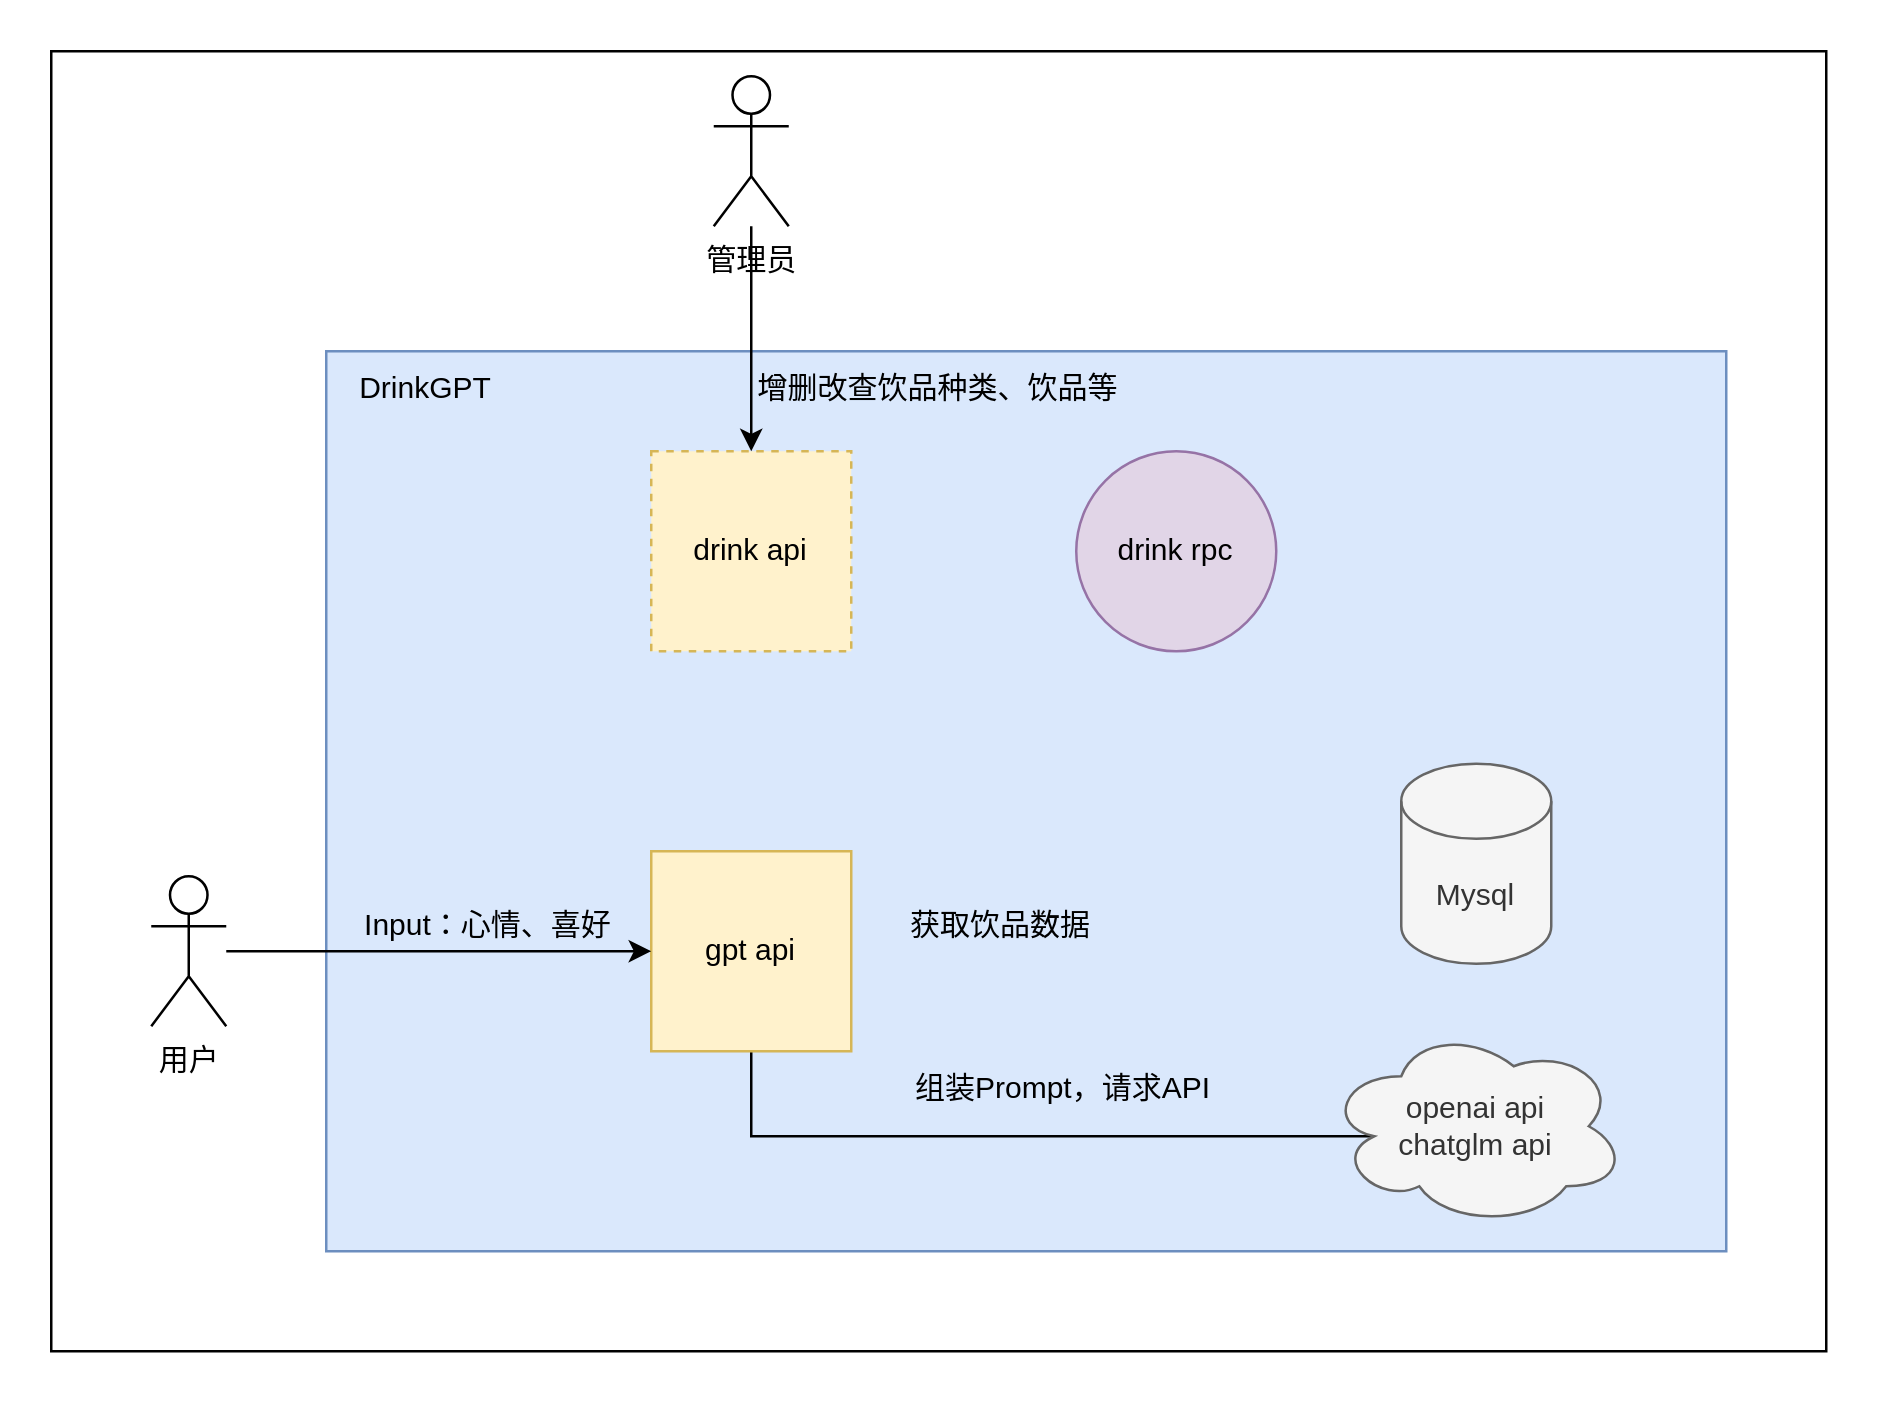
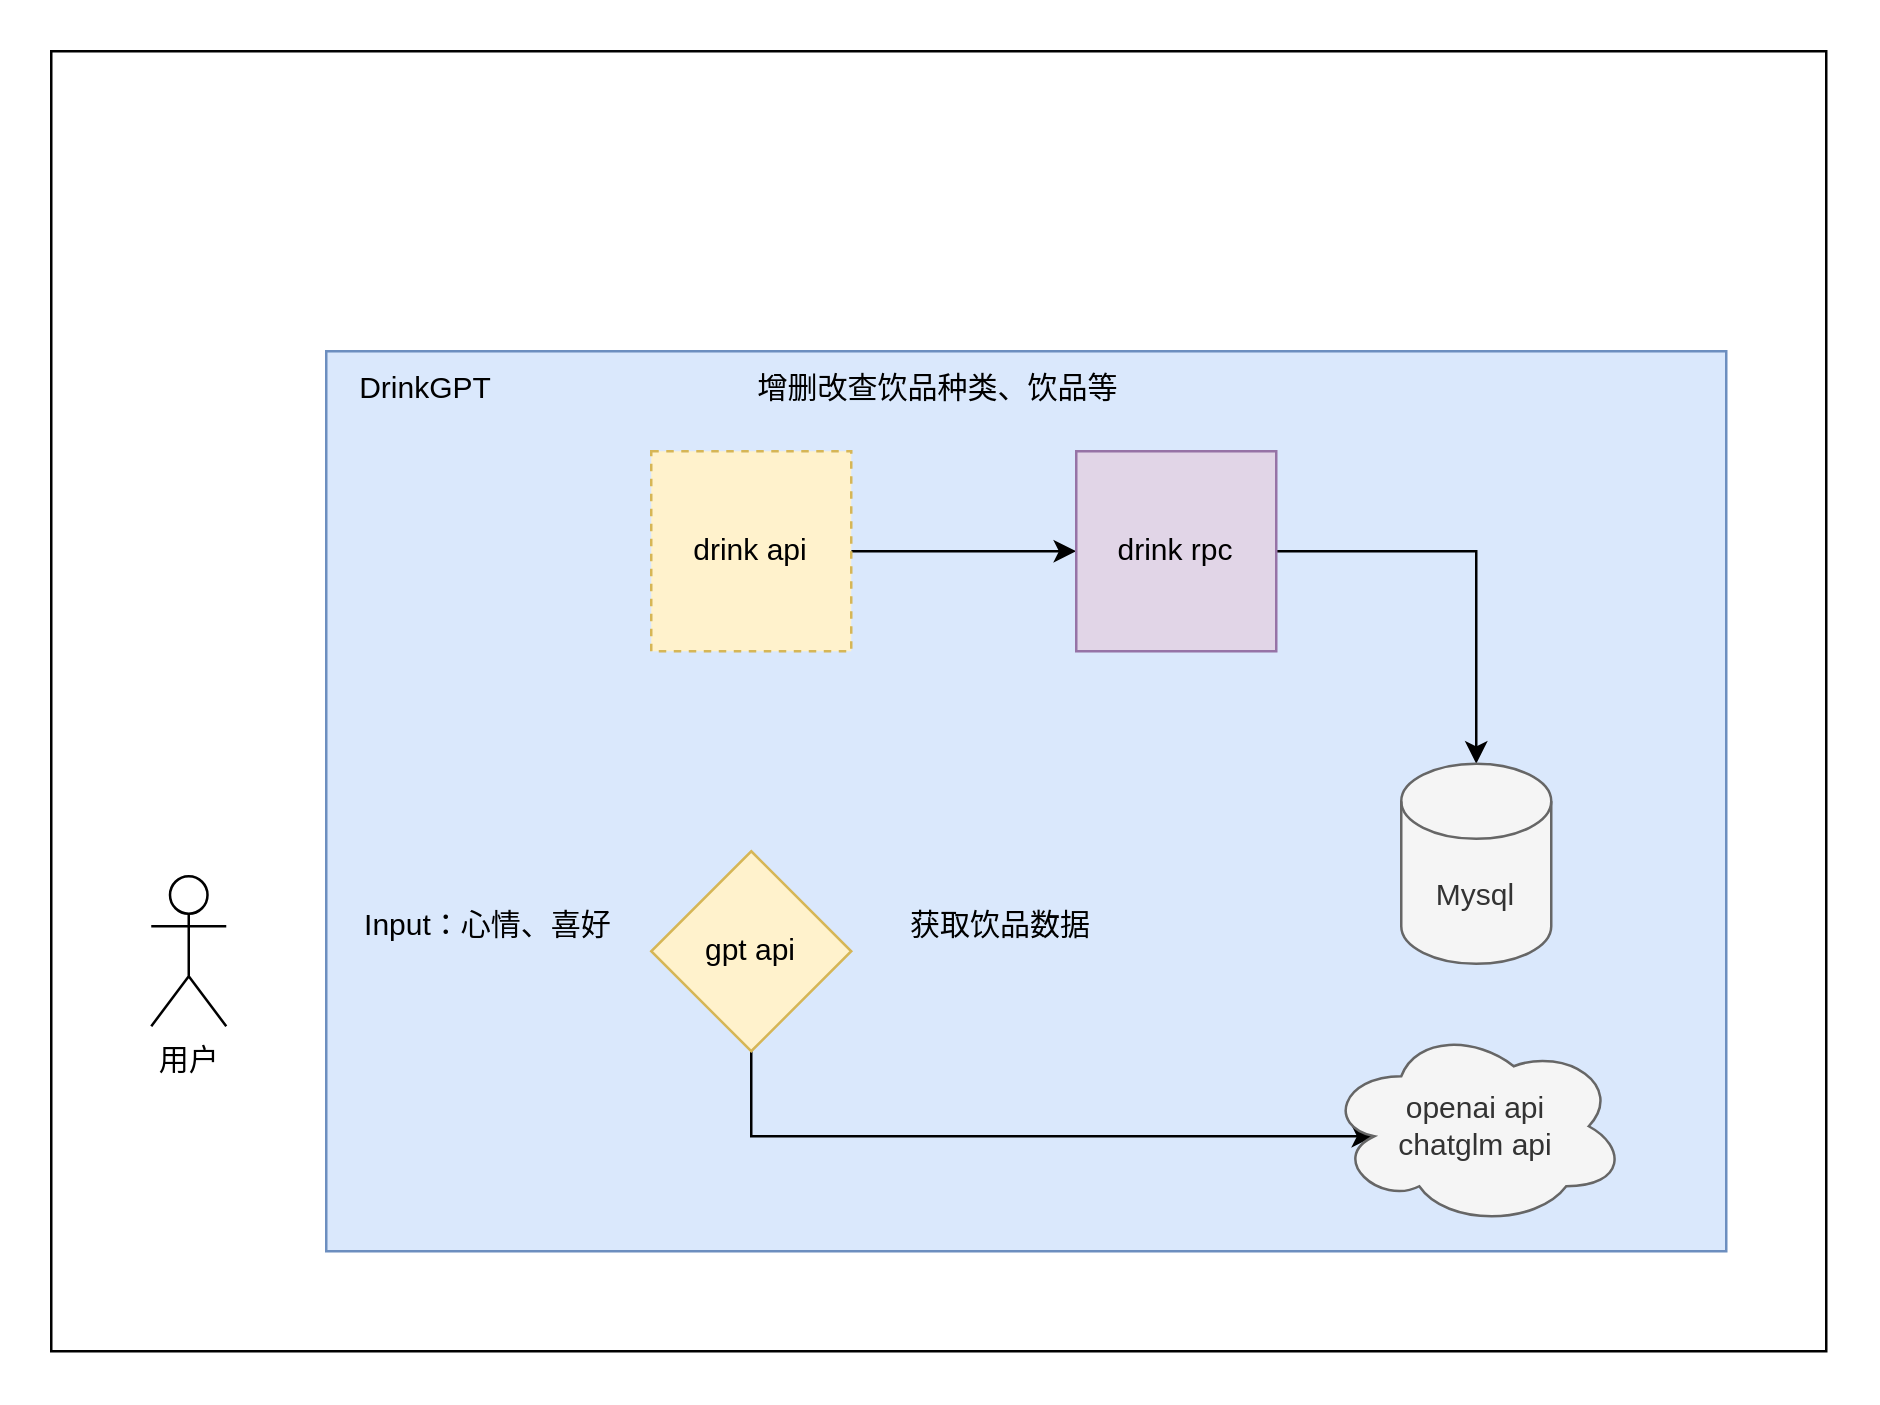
  <mxCell id="0" />
  <mxCell id="1" parent="0" />
  <mxCell id="2" value="" style="rounded=0;whiteSpace=wrap;html=1;" vertex="1" parent="1"><mxGeometry x="20" width="710" height="520" as="geometry" y="20" /></mxCell>
  <mxCell id="3" value="" style="rounded=0;whiteSpace=wrap;html=1;fillColor=#dae8fc;strokeColor=#6c8ebf;" vertex="1" parent="1"><mxGeometry x="130" y="140" width="560" height="360" as="geometry" /></mxCell>
- <mxCell id="4" style="edgeStyle=orthogonalEdgeStyle;rounded=0;orthogonalLoop=1;jettySize=auto;html=1;exitX=0.5;exitY=1;exitDx=0;exitDy=0;entryX=0.16;entryY=0.55;entryDx=0;entryDy=0;entryPerimeter=0;endArrow=none;" edge="1" parent="1" source="5" target="18"><mxGeometry relative="1" as="geometry" /></mxCell>
- <mxCell id="5" value="gpt api" style="whiteSpace=wrap;html=1;aspect=fixed;fillColor=#fff2cc;strokeColor=#d6b656;" vertex="1" parent="1"><mxGeometry x="260" y="340" width="80" height="80" as="geometry" /></mxCell>
+ <mxCell id="4" style="edgeStyle=orthogonalEdgeStyle;rounded=0;orthogonalLoop=1;jettySize=auto;html=1;exitX=0.5;exitY=1;exitDx=0;exitDy=0;entryX=0.16;entryY=0.55;entryDx=0;entryDy=0;entryPerimeter=0;" edge="1" parent="1" source="5" target="18"><mxGeometry relative="1" as="geometry" /></mxCell>
+ <mxCell id="5" value="gpt api" style="rhombus;whiteSpace=wrap;html=1;aspect=fixed;fillColor=#fff2cc;strokeColor=#d6b656;" vertex="1" parent="1"><mxGeometry x="260" y="340" width="80" height="80" as="geometry" /></mxCell>
  <mxCell id="6" value="DrinkGPT" style="text;html=1;strokeColor=none;fillColor=none;align=center;verticalAlign=middle;whiteSpace=wrap;rounded=0;" vertex="1" parent="1"><mxGeometry x="140" y="140" width="60" height="30" as="geometry" /></mxCell>
+ <mxCell id="7" style="edgeStyle=orthogonalEdgeStyle;rounded=0;orthogonalLoop=1;jettySize=auto;html=1;exitX=1;exitY=0.5;exitDx=0;exitDy=0;" edge="1" parent="1" source="8" target="10"><mxGeometry relative="1" as="geometry" /></mxCell>
  <mxCell id="8" value="drink api" style="whiteSpace=wrap;html=1;aspect=fixed;fillColor=#fff2cc;strokeColor=#d6b656;dashed=1;" vertex="1" parent="1"><mxGeometry x="260" y="180" width="80" height="80" as="geometry" /></mxCell>
- <mxCell id="10" value="drink rpc" style="ellipse;whiteSpace=wrap;html=1;aspect=fixed;fillColor=#e1d5e7;strokeColor=#9673a6;" vertex="1" parent="1"><mxGeometry x="430" y="180" width="80" height="80" as="geometry" /></mxCell>
- <mxCell id="11" value="" style="edgeStyle=orthogonalEdgeStyle;rounded=0;orthogonalLoop=1;jettySize=auto;html=1;" edge="1" parent="1" source="12" target="8"><mxGeometry relative="1" as="geometry" /></mxCell>
- <mxCell id="12" value="管理员&lt;br&gt;" style="shape=umlActor;verticalLabelPosition=bottom;verticalAlign=top;html=1;outlineConnect=0;" vertex="1" parent="1"><mxGeometry x="285" y="30" width="30" height="60" as="geometry" /></mxCell>
+ <mxCell id="9" style="edgeStyle=orthogonalEdgeStyle;rounded=0;orthogonalLoop=1;jettySize=auto;html=1;exitX=1;exitY=0.5;exitDx=0;exitDy=0;" edge="1" parent="1" source="10" target="13"><mxGeometry relative="1" as="geometry" /></mxCell>
+ <mxCell id="10" value="drink rpc" style="whiteSpace=wrap;html=1;aspect=fixed;fillColor=#e1d5e7;strokeColor=#9673a6;" vertex="1" parent="1"><mxGeometry x="430" y="180" width="80" height="80" as="geometry" /></mxCell>
  <mxCell id="13" value="Mysql" style="shape=cylinder3;whiteSpace=wrap;html=1;boundedLbl=1;backgroundOutline=1;size=15;fillColor=#f5f5f5;fontColor=#333333;strokeColor=#666666;" vertex="1" parent="1"><mxGeometry x="560" y="305" width="60" height="80" as="geometry" /></mxCell>
  <mxCell id="14" value="获取饮品数据" style="text;html=1;strokeColor=none;fillColor=none;align=center;verticalAlign=middle;whiteSpace=wrap;rounded=0;" vertex="1" parent="1"><mxGeometry x="360" y="355" width="80" height="30" as="geometry" /></mxCell>
- <mxCell id="15" value="" style="edgeStyle=orthogonalEdgeStyle;rounded=0;orthogonalLoop=1;jettySize=auto;html=1;entryX=0;entryY=0.5;entryDx=0;entryDy=0;" edge="1" parent="1" source="16" target="5"><mxGeometry relative="1" as="geometry"><Array as="points" /></mxGeometry></mxCell>
  <mxCell id="16" value="用户" style="shape=umlActor;verticalLabelPosition=bottom;verticalAlign=top;html=1;outlineConnect=0;" vertex="1" parent="1"><mxGeometry x="60" y="350" width="30" height="60" as="geometry" /></mxCell>
  <mxCell id="17" value="Input：心情、喜好" style="text;html=1;strokeColor=none;fillColor=none;align=center;verticalAlign=middle;whiteSpace=wrap;rounded=0;" vertex="1" parent="1"><mxGeometry x="140" y="355" width="110" height="30" as="geometry" /></mxCell>
  <mxCell id="18" value="openai api&lt;br&gt;chatglm api" style="ellipse;shape=cloud;whiteSpace=wrap;html=1;fillColor=#f5f5f5;fontColor=#333333;strokeColor=#666666;" vertex="1" parent="1"><mxGeometry x="530" y="410" width="120" height="80" as="geometry" /></mxCell>
- <mxCell id="19" value="组装Prompt，请求API" style="text;html=1;strokeColor=none;fillColor=none;align=center;verticalAlign=middle;whiteSpace=wrap;rounded=0;" vertex="1" parent="1"><mxGeometry x="360" y="420" width="130" height="30" as="geometry" /></mxCell>
  <mxCell id="20" value="增删改查饮品种类、饮品等" style="text;html=1;strokeColor=none;fillColor=none;align=center;verticalAlign=middle;whiteSpace=wrap;rounded=0;" vertex="1" parent="1"><mxGeometry x="300" y="140" width="150" height="30" as="geometry" /></mxCell>
